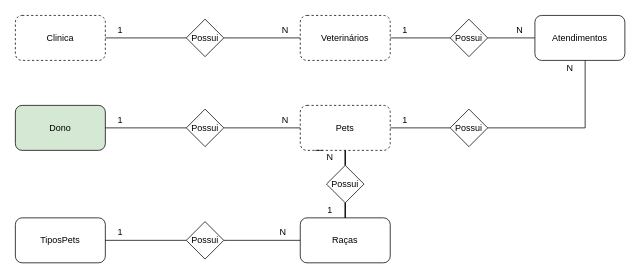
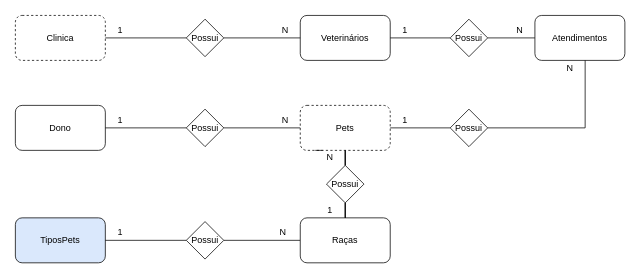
  <mxCell id="0" />
  <mxCell id="1" parent="0" />
  <mxCell id="2" value="" style="group" vertex="1" connectable="0" parent="1"><mxGeometry x="20" y="290" width="500" height="60" as="geometry" /></mxCell>
- <mxCell id="3" value="TiposPets" style="rounded=1;whiteSpace=wrap;html=1;" vertex="1" parent="2"><mxGeometry width="120" height="60" as="geometry" /></mxCell>
+ <mxCell id="3" value="TiposPets" style="rounded=1;whiteSpace=wrap;html=1;fillColor=#dae8fc;" vertex="1" parent="2"><mxGeometry width="120" height="60" as="geometry" /></mxCell>
  <mxCell id="4" value="Possui" style="rhombus;whiteSpace=wrap;html=1;" vertex="1" parent="2"><mxGeometry x="228" y="5" width="50" height="50" as="geometry" /></mxCell>
  <mxCell id="5" value="" style="edgeStyle=orthogonalEdgeStyle;rounded=0;orthogonalLoop=1;jettySize=auto;html=1;endArrow=none;endFill=0;" edge="1" parent="2" source="3" target="4"><mxGeometry relative="1" as="geometry" /></mxCell>
  <mxCell id="6" value="" style="edgeStyle=orthogonalEdgeStyle;rounded=0;orthogonalLoop=1;jettySize=auto;html=1;endArrow=none;endFill=0;" edge="1" parent="2" source="7" target="4"><mxGeometry relative="1" as="geometry" /></mxCell>
  <mxCell id="7" value="Raças" style="rounded=1;whiteSpace=wrap;html=1;" vertex="1" parent="2"><mxGeometry x="380" width="120" height="60" as="geometry" /></mxCell>
  <mxCell id="8" value="1" style="text;html=1;strokeColor=none;fillColor=none;align=center;verticalAlign=middle;whiteSpace=wrap;rounded=0;" vertex="1" parent="2"><mxGeometry x="120" y="10" width="40" height="20" as="geometry" /></mxCell>
  <mxCell id="9" value="N" style="text;html=1;strokeColor=none;fillColor=none;align=center;verticalAlign=middle;whiteSpace=wrap;rounded=0;" vertex="1" parent="2"><mxGeometry x="337" y="10" width="40" height="20" as="geometry" /></mxCell>
  <mxCell id="10" value="" style="group" vertex="1" connectable="0" parent="1"><mxGeometry x="20" y="140" width="500" height="60" as="geometry" /></mxCell>
- <mxCell id="11" value="Dono" style="rounded=1;whiteSpace=wrap;html=1;fillColor=#d5e8d4;" vertex="1" parent="10"><mxGeometry width="120" height="60" as="geometry" /></mxCell>
+ <mxCell id="11" value="Dono" style="rounded=1;whiteSpace=wrap;html=1;" vertex="1" parent="10"><mxGeometry width="120" height="60" as="geometry" /></mxCell>
  <mxCell id="12" value="Possui" style="rhombus;whiteSpace=wrap;html=1;" vertex="1" parent="10"><mxGeometry x="228" y="5" width="50" height="50" as="geometry" /></mxCell>
  <mxCell id="13" value="" style="edgeStyle=orthogonalEdgeStyle;rounded=0;orthogonalLoop=1;jettySize=auto;html=1;endArrow=none;endFill=0;" edge="1" parent="10" source="11" target="12"><mxGeometry relative="1" as="geometry" /></mxCell>
  <mxCell id="14" value="Pets" style="rounded=1;whiteSpace=wrap;html=1;dashed=1;" vertex="1" parent="10"><mxGeometry x="380" width="120" height="60" as="geometry" /></mxCell>
  <mxCell id="15" value="" style="edgeStyle=orthogonalEdgeStyle;rounded=0;orthogonalLoop=1;jettySize=auto;html=1;endArrow=none;endFill=0;" edge="1" parent="10" source="12" target="14"><mxGeometry relative="1" as="geometry" /></mxCell>
  <mxCell id="16" value="1" style="text;html=1;strokeColor=none;fillColor=none;align=center;verticalAlign=middle;whiteSpace=wrap;rounded=0;" vertex="1" parent="10"><mxGeometry x="120" y="10" width="40" height="20" as="geometry" /></mxCell>
  <mxCell id="17" value="N" style="text;html=1;strokeColor=none;fillColor=none;align=center;verticalAlign=middle;whiteSpace=wrap;rounded=0;" vertex="1" parent="10"><mxGeometry x="340" y="10" width="40" height="20" as="geometry" /></mxCell>
  <mxCell id="18" value="" style="group" vertex="1" connectable="0" parent="1"><mxGeometry x="20" y="20" width="500" height="60" as="geometry" /></mxCell>
  <mxCell id="19" value="Clinica" style="rounded=1;whiteSpace=wrap;html=1;dashed=1;" vertex="1" parent="18"><mxGeometry width="120" height="60" as="geometry" /></mxCell>
  <mxCell id="20" value="Possui" style="rhombus;whiteSpace=wrap;html=1;" vertex="1" parent="18"><mxGeometry x="228" y="5" width="50" height="50" as="geometry" /></mxCell>
  <mxCell id="21" value="" style="edgeStyle=orthogonalEdgeStyle;rounded=0;orthogonalLoop=1;jettySize=auto;html=1;endArrow=none;endFill=0;" edge="1" parent="18" source="19" target="20"><mxGeometry relative="1" as="geometry" /></mxCell>
- <mxCell id="22" value="Veterinários" style="rounded=1;whiteSpace=wrap;html=1;dashed=1;" vertex="1" parent="18"><mxGeometry x="380" width="120" height="60" as="geometry" /></mxCell>
+ <mxCell id="22" value="Veterinários" style="rounded=1;whiteSpace=wrap;html=1;" vertex="1" parent="18"><mxGeometry x="380" width="120" height="60" as="geometry" /></mxCell>
  <mxCell id="23" value="" style="edgeStyle=orthogonalEdgeStyle;rounded=0;orthogonalLoop=1;jettySize=auto;html=1;endArrow=none;endFill=0;" edge="1" parent="18" source="20" target="22"><mxGeometry relative="1" as="geometry" /></mxCell>
  <mxCell id="24" value="1" style="text;html=1;strokeColor=none;fillColor=none;align=center;verticalAlign=middle;whiteSpace=wrap;rounded=0;" vertex="1" parent="18"><mxGeometry x="120" y="10" width="40" height="20" as="geometry" /></mxCell>
  <mxCell id="25" value="N" style="text;html=1;strokeColor=none;fillColor=none;align=center;verticalAlign=middle;whiteSpace=wrap;rounded=0;" vertex="1" parent="18"><mxGeometry x="340" y="10" width="40" height="20" as="geometry" /></mxCell>
  <mxCell id="26" value="Possui" style="rhombus;whiteSpace=wrap;html=1;" vertex="1" parent="1"><mxGeometry x="435" y="220" width="50" height="50" as="geometry" /></mxCell>
  <mxCell id="27" value="" style="edgeStyle=orthogonalEdgeStyle;rounded=0;orthogonalLoop=1;jettySize=auto;html=1;endArrow=none;endFill=0;" edge="1" parent="1" source="14" target="26"><mxGeometry relative="1" as="geometry" /></mxCell>
  <mxCell id="28" value="" style="edgeStyle=orthogonalEdgeStyle;rounded=0;orthogonalLoop=1;jettySize=auto;html=1;endArrow=none;endFill=0;" edge="1" parent="1" source="7" target="26"><mxGeometry relative="1" as="geometry" /></mxCell>
  <mxCell id="29" value="1" style="text;html=1;strokeColor=none;fillColor=none;align=center;verticalAlign=middle;whiteSpace=wrap;rounded=0;" vertex="1" parent="1"><mxGeometry x="420" y="270" width="40" height="20" as="geometry" /></mxCell>
  <mxCell id="30" value="N" style="text;html=1;strokeColor=none;fillColor=none;align=center;verticalAlign=middle;whiteSpace=wrap;rounded=0;" vertex="1" parent="1"><mxGeometry x="420" y="200" width="40" height="20" as="geometry" /></mxCell>
  <mxCell id="31" style="edgeStyle=orthogonalEdgeStyle;rounded=0;orthogonalLoop=1;jettySize=auto;html=1;exitX=0;exitY=0;exitDx=0;exitDy=0;entryX=0.25;entryY=0;entryDx=0;entryDy=0;endArrow=none;endFill=0;" edge="1" parent="1" source="30" target="30"><mxGeometry relative="1" as="geometry" /></mxCell>
  <mxCell id="32" value="" style="edgeStyle=orthogonalEdgeStyle;rounded=0;orthogonalLoop=1;jettySize=auto;html=1;endArrow=none;endFill=0;" edge="1" parent="1" source="33" target="39"><mxGeometry relative="1" as="geometry" /></mxCell>
  <mxCell id="33" value="Possui" style="rhombus;whiteSpace=wrap;html=1;" vertex="1" parent="1"><mxGeometry x="600" y="25" width="50" height="50" as="geometry" /></mxCell>
  <mxCell id="34" value="Possui" style="rhombus;whiteSpace=wrap;html=1;" vertex="1" parent="1"><mxGeometry x="600" y="145" width="50" height="50" as="geometry" /></mxCell>
  <mxCell id="35" value="" style="edgeStyle=orthogonalEdgeStyle;rounded=0;orthogonalLoop=1;jettySize=auto;html=1;endArrow=none;endFill=0;" edge="1" parent="1" source="14" target="34"><mxGeometry relative="1" as="geometry" /></mxCell>
  <mxCell id="36" value="" style="edgeStyle=orthogonalEdgeStyle;rounded=0;orthogonalLoop=1;jettySize=auto;html=1;endArrow=none;endFill=0;" edge="1" parent="1" source="22" target="33"><mxGeometry relative="1" as="geometry" /></mxCell>
  <mxCell id="37" value="1" style="text;html=1;strokeColor=none;fillColor=none;align=center;verticalAlign=middle;whiteSpace=wrap;rounded=0;" vertex="1" parent="1"><mxGeometry x="520" y="150" width="40" height="20" as="geometry" /></mxCell>
  <mxCell id="38" value="1" style="text;html=1;strokeColor=none;fillColor=none;align=center;verticalAlign=middle;whiteSpace=wrap;rounded=0;" vertex="1" parent="1"><mxGeometry x="520" y="30" width="40" height="20" as="geometry" /></mxCell>
  <mxCell id="39" value="Atendimentos" style="rounded=1;whiteSpace=wrap;html=1;" vertex="1" parent="1"><mxGeometry x="713" y="20" width="120" height="60" as="geometry" /></mxCell>
  <mxCell id="40" value="N" style="text;html=1;strokeColor=none;fillColor=none;align=center;verticalAlign=middle;whiteSpace=wrap;rounded=0;" vertex="1" parent="1"><mxGeometry x="673" y="30" width="40" height="20" as="geometry" /></mxCell>
  <mxCell id="41" value="" style="endArrow=none;html=1;" edge="1" parent="1"><mxGeometry width="50" height="50" relative="1" as="geometry"><mxPoint x="780" y="170" as="sourcePoint" /><mxPoint x="780" y="80" as="targetPoint" /></mxGeometry></mxCell>
  <mxCell id="42" value="" style="endArrow=none;html=1;" edge="1" parent="1"><mxGeometry width="50" height="50" relative="1" as="geometry"><mxPoint x="650" y="170" as="sourcePoint" /><mxPoint x="780" y="170" as="targetPoint" /></mxGeometry></mxCell>
  <mxCell id="43" value="N" style="text;html=1;strokeColor=none;fillColor=none;align=center;verticalAlign=middle;whiteSpace=wrap;rounded=0;" vertex="1" parent="1"><mxGeometry x="740" y="80" width="40" height="20" as="geometry" /></mxCell>
